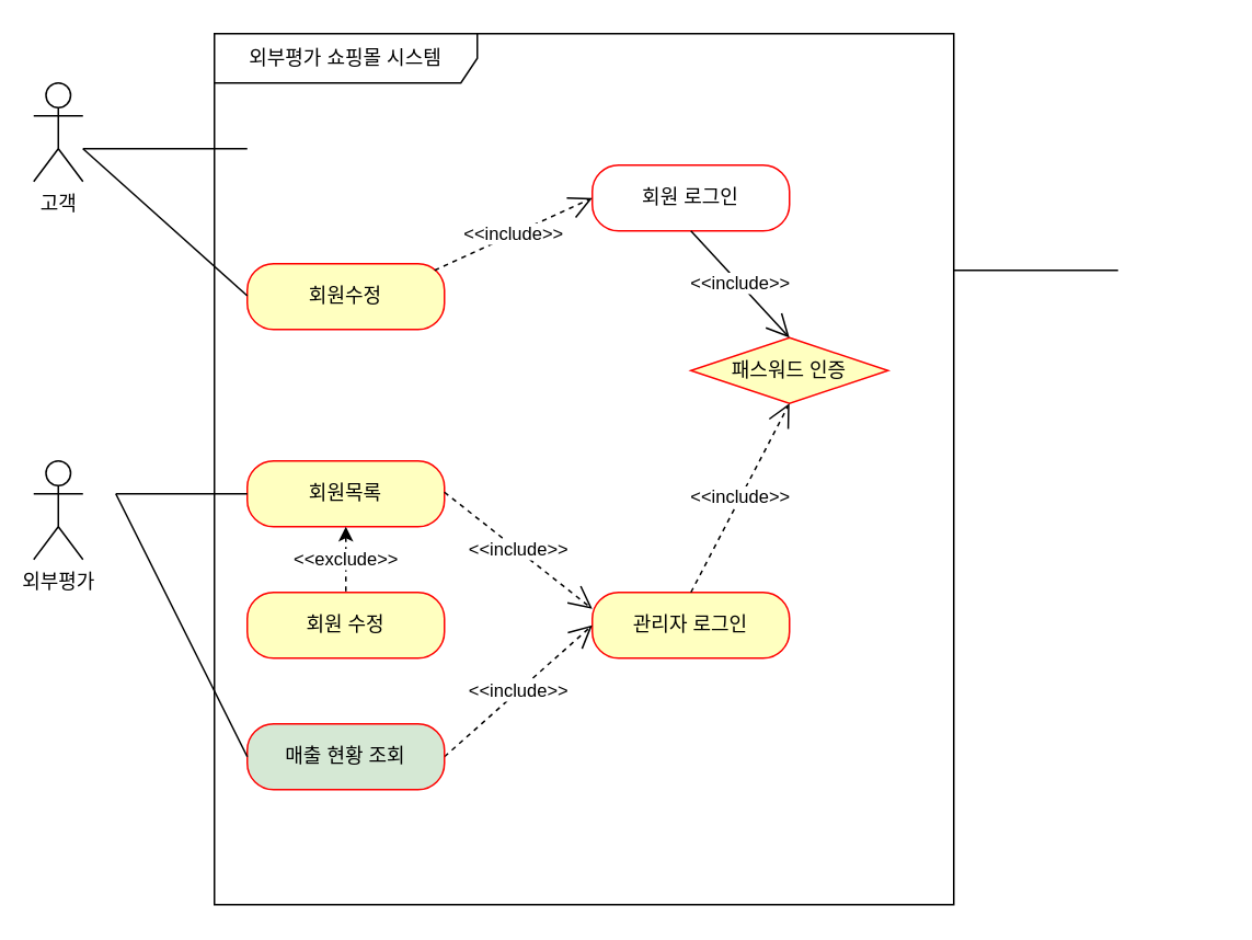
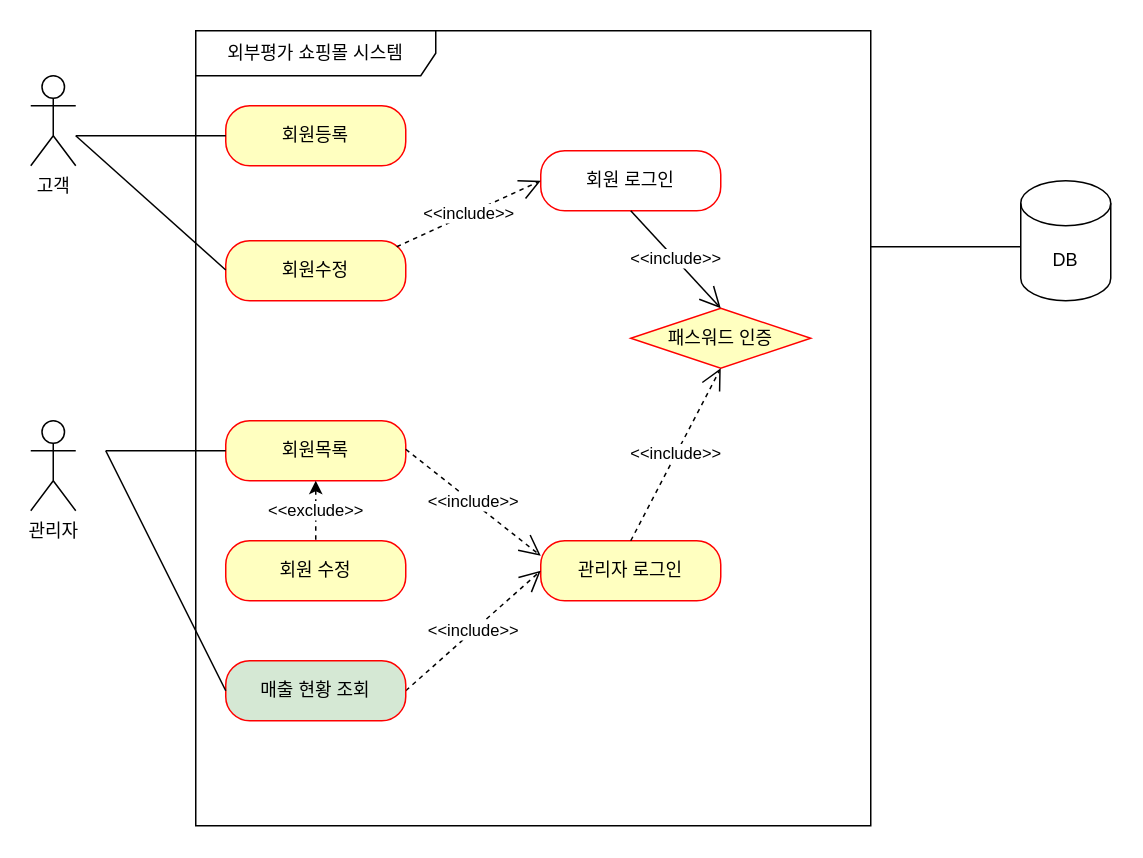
  <mxCell id="0" />
  <mxCell id="1" parent="0" />
  <mxCell id="2" value="외부평가 쇼핑몰 시스템" style="shape=umlFrame;whiteSpace=wrap;html=1;width=160;height=30;" vertex="1" parent="1"><mxGeometry x="130" y="20" width="450" height="530" as="geometry" /></mxCell>
  <mxCell id="3" value="고객" style="shape=umlActor;verticalLabelPosition=bottom;verticalAlign=top;html=1;" vertex="1" parent="1"><mxGeometry x="20" y="50" width="30" height="60" as="geometry" /></mxCell>
+ <mxCell id="4" value="DB" style="shape=cylinder3;whiteSpace=wrap;html=1;boundedLbl=1;backgroundOutline=1;size=15;" vertex="1" parent="1"><mxGeometry x="680" y="120" width="60" height="80" as="geometry" /></mxCell>
  <mxCell id="5" value="회원목록" style="rounded=1;whiteSpace=wrap;html=1;arcSize=40;fontColor=#000000;fillColor=#ffffc0;strokeColor=#ff0000;" vertex="1" parent="1"><mxGeometry x="150" y="280" width="120" height="40" as="geometry" /></mxCell>
+ <mxCell id="6" value="회원등록" style="rounded=1;whiteSpace=wrap;html=1;arcSize=40;fontColor=#000000;fillColor=#ffffc0;strokeColor=#ff0000;" vertex="1" parent="1"><mxGeometry x="150" y="70" width="120" height="40" as="geometry" /></mxCell>
  <mxCell id="7" value="회원수정" style="rounded=1;whiteSpace=wrap;html=1;arcSize=40;fontColor=#000000;fillColor=#ffffc0;strokeColor=#ff0000;" vertex="1" parent="1"><mxGeometry x="150" y="160" width="120" height="40" as="geometry" /></mxCell>
  <mxCell id="8" value="회원 수정" style="rounded=1;whiteSpace=wrap;html=1;arcSize=40;fontColor=#000000;fillColor=#ffffc0;strokeColor=#ff0000;" vertex="1" parent="1"><mxGeometry x="150" y="360" width="120" height="40" as="geometry" /></mxCell>
  <mxCell id="9" value="관리자 로그인" style="rounded=1;whiteSpace=wrap;html=1;arcSize=40;fontColor=#000000;fillColor=#ffffc0;strokeColor=#ff0000;" vertex="1" parent="1"><mxGeometry x="360" y="360" width="120" height="40" as="geometry" /></mxCell>
  <mxCell id="10" value="회원 로그인" style="rounded=1;whiteSpace=wrap;html=1;arcSize=40;fontColor=#000000;fillColor=#ffffff;strokeColor=#ff0000;" vertex="1" parent="1"><mxGeometry x="360" y="100" width="120" height="40" as="geometry" /></mxCell>
  <mxCell id="11" value="패스워드 인증" style="rhombus;whiteSpace=wrap;html=1;arcSize=40;fontColor=#000000;fillColor=#ffffc0;strokeColor=#ff0000;" vertex="1" parent="1"><mxGeometry x="420" y="205" width="120" height="40" as="geometry" /></mxCell>
  <mxCell id="12" value="&amp;lt;&amp;lt;include&amp;gt;&amp;gt;" style="endArrow=open;endFill=1;endSize=12;html=1;rounded=0;entryX=0.5;entryY=0;entryDx=0;entryDy=0;exitX=0.5;exitY=1;exitDx=0;exitDy=0;dashed=0;" edge="1" parent="1" source="10" target="11"><mxGeometry width="160" relative="1" as="geometry"><mxPoint x="440" y="159.5" as="sourcePoint" /><mxPoint x="600" y="159.5" as="targetPoint" /></mxGeometry></mxCell>
  <mxCell id="13" value="&amp;lt;&amp;lt;include&amp;gt;&amp;gt;" style="endArrow=open;endFill=1;endSize=12;html=1;rounded=0;entryX=0.5;entryY=1;entryDx=0;entryDy=0;dashed=1;" edge="1" parent="1" target="11"><mxGeometry width="160" relative="1" as="geometry"><mxPoint x="420" y="360" as="sourcePoint" /><mxPoint x="490" y="215" as="targetPoint" /><Array as="points"><mxPoint x="420" y="360" /></Array></mxGeometry></mxCell>
  <mxCell id="14" value="&amp;lt;&amp;lt;include&amp;gt;&amp;gt;" style="endArrow=open;endFill=1;endSize=12;html=1;rounded=0;entryX=0;entryY=0.5;entryDx=0;entryDy=0;exitX=0.95;exitY=0.1;exitDx=0;exitDy=0;dashed=1;exitPerimeter=0;" edge="1" parent="1" source="7" target="10"><mxGeometry width="160" relative="1" as="geometry"><mxPoint x="430" y="150" as="sourcePoint" /><mxPoint x="490" y="215" as="targetPoint" /></mxGeometry></mxCell>
  <mxCell id="15" value="&amp;lt;&amp;lt;include&amp;gt;&amp;gt;" style="endArrow=open;endFill=1;endSize=12;html=1;rounded=0;entryX=0;entryY=0.25;entryDx=0;entryDy=0;exitX=0.95;exitY=0.1;exitDx=0;exitDy=0;dashed=1;exitPerimeter=0;" edge="1" parent="1" target="9"><mxGeometry width="160" relative="1" as="geometry"><mxPoint x="270" y="299" as="sourcePoint" /><mxPoint x="356" y="250" as="targetPoint" /></mxGeometry></mxCell>
  <mxCell id="16" value="&amp;lt;&amp;lt;include&amp;gt;&amp;gt;" style="endArrow=open;endFill=1;endSize=12;html=1;rounded=0;exitX=1;exitY=0.5;exitDx=0;exitDy=0;dashed=1;" edge="1" parent="1" source="17"><mxGeometry width="160" relative="1" as="geometry"><mxPoint x="280" y="309" as="sourcePoint" /><mxPoint x="360" y="380" as="targetPoint" /></mxGeometry></mxCell>
  <mxCell id="17" value="매출 현황 조회" style="rounded=1;whiteSpace=wrap;html=1;arcSize=40;fontColor=#000000;fillColor=#d5e8d4;strokeColor=#ff0000;" vertex="1" parent="1"><mxGeometry x="150" y="440" width="120" height="40" as="geometry" /></mxCell>
  <mxCell id="18" value="&amp;lt;&amp;lt;exclude&amp;gt;&amp;gt;" style="endArrow=none;endFill=0;endSize=12;html=1;rounded=0;exitX=0.95;exitY=0.1;exitDx=0;exitDy=0;dashed=1;exitPerimeter=0;startArrow=classic;startFill=1;" edge="1" parent="1" target="8"><mxGeometry width="160" relative="1" as="geometry"><mxPoint x="210" y="320" as="sourcePoint" /><mxPoint x="300" y="391" as="targetPoint" /></mxGeometry></mxCell>
  <mxCell id="19" value="" style="line;strokeWidth=1;fillColor=none;align=left;verticalAlign=middle;spacingTop=-1;spacingLeft=3;spacingRight=3;rotatable=0;labelPosition=right;points=[];portConstraint=eastwest;strokeColor=inherit;" vertex="1" parent="1"><mxGeometry x="580" y="160" width="100" height="8" as="geometry" /></mxCell>
  <mxCell id="20" value="" style="line;strokeWidth=1;fillColor=none;align=left;verticalAlign=middle;spacingTop=-1;spacingLeft=3;spacingRight=3;rotatable=0;labelPosition=right;points=[];portConstraint=eastwest;strokeColor=inherit;" vertex="1" parent="1"><mxGeometry x="50" y="86" width="100" height="8" as="geometry" /></mxCell>
  <mxCell id="21" value="" style="endArrow=none;endFill=0;endSize=12;html=1;rounded=0;" edge="1" parent="1"><mxGeometry width="160" relative="1" as="geometry"><mxPoint x="50" y="90" as="sourcePoint" /><mxPoint x="150" y="179.5" as="targetPoint" /></mxGeometry></mxCell>
  <mxCell id="22" value="" style="endArrow=none;endFill=0;endSize=12;html=1;rounded=0;entryX=0;entryY=0.5;entryDx=0;entryDy=0;" edge="1" parent="1" target="5"><mxGeometry width="160" relative="1" as="geometry"><mxPoint x="70" y="300" as="sourcePoint" /><mxPoint x="160" y="189.5" as="targetPoint" /></mxGeometry></mxCell>
  <mxCell id="23" value="" style="endArrow=none;endFill=0;endSize=12;html=1;rounded=0;entryX=0;entryY=0.5;entryDx=0;entryDy=0;" edge="1" parent="1" target="17"><mxGeometry width="160" relative="1" as="geometry"><mxPoint x="70" y="300" as="sourcePoint" /><mxPoint x="160" y="310" as="targetPoint" /></mxGeometry></mxCell>
- <mxCell id="24" value="외부평가" style="shape=umlActor;verticalLabelPosition=bottom;verticalAlign=top;html=1;" vertex="1" parent="1"><mxGeometry x="20" y="280" width="30" height="60" as="geometry" /></mxCell>
+ <mxCell id="24" value="관리자" style="shape=umlActor;verticalLabelPosition=bottom;verticalAlign=top;html=1;" vertex="1" parent="1"><mxGeometry x="20" y="280" width="30" height="60" as="geometry" /></mxCell>
